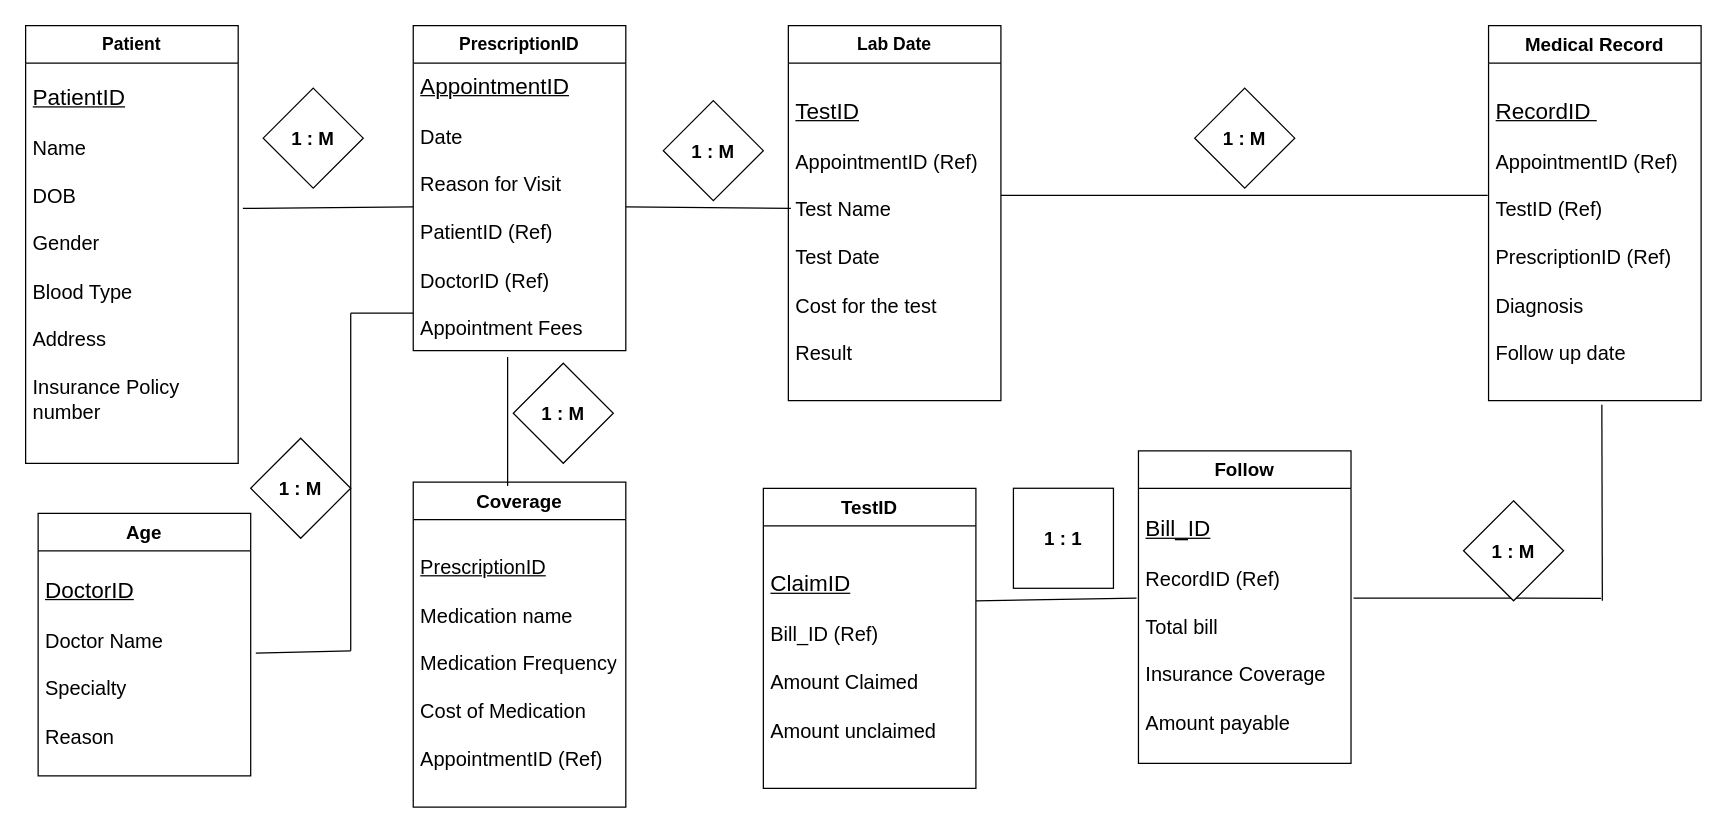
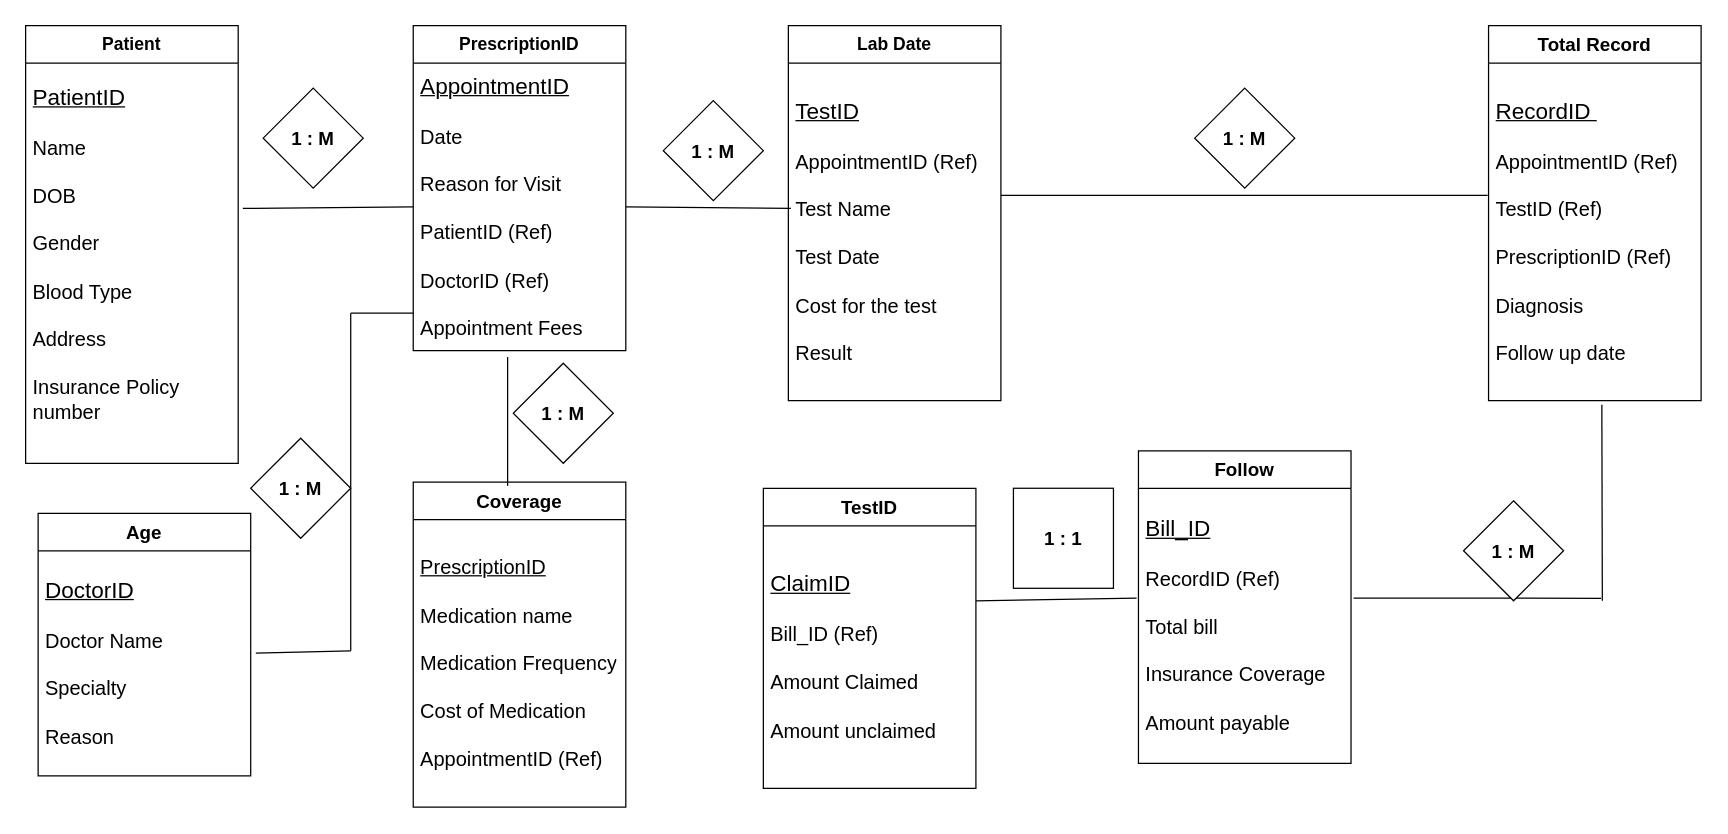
  <mxCell id="0" />
  <mxCell id="1" parent="0" />
  <mxCell id="2" value="&lt;b&gt;&lt;font style=&quot;font-size: 14px;&quot;&gt;Patient&lt;/font&gt;&lt;/b&gt;" style="swimlane;fontStyle=0;childLayout=stackLayout;horizontal=1;startSize=30;horizontalStack=0;resizeParent=1;resizeParentMax=0;resizeLast=0;collapsible=1;marginBottom=0;whiteSpace=wrap;html=1;" parent="1" vertex="1"><mxGeometry x="20" y="20" width="170" height="350" as="geometry" /></mxCell>
  <mxCell id="3" value="&lt;font style=&quot;font-size: 18px;&quot;&gt;&lt;u style=&quot;&quot;&gt;PatientID&lt;/u&gt;&lt;/font&gt;&lt;div&gt;&lt;font size=&quot;3&quot;&gt;&lt;br&gt;&lt;/font&gt;&lt;/div&gt;&lt;div&gt;&lt;font size=&quot;3&quot;&gt;Name&lt;/font&gt;&lt;/div&gt;&lt;div&gt;&lt;font size=&quot;3&quot;&gt;&lt;br&gt;&lt;/font&gt;&lt;/div&gt;&lt;div&gt;&lt;font size=&quot;3&quot;&gt;DOB&lt;/font&gt;&lt;/div&gt;&lt;div&gt;&lt;font size=&quot;3&quot;&gt;&lt;br&gt;&lt;/font&gt;&lt;/div&gt;&lt;div&gt;&lt;font size=&quot;3&quot;&gt;Gender&lt;/font&gt;&lt;/div&gt;&lt;div&gt;&lt;font size=&quot;3&quot;&gt;&lt;br&gt;&lt;/font&gt;&lt;/div&gt;&lt;div&gt;&lt;font size=&quot;3&quot;&gt;Blood Type&lt;/font&gt;&lt;/div&gt;&lt;div&gt;&lt;font size=&quot;3&quot;&gt;&lt;br&gt;&lt;/font&gt;&lt;/div&gt;&lt;div&gt;&lt;font size=&quot;3&quot;&gt;Address&lt;/font&gt;&lt;/div&gt;&lt;div&gt;&lt;font size=&quot;3&quot;&gt;&lt;br&gt;&lt;/font&gt;&lt;/div&gt;&lt;div&gt;&lt;font size=&quot;3&quot;&gt;Insurance Policy number&lt;/font&gt;&lt;/div&gt;&lt;div&gt;&lt;u&gt;&lt;br&gt;&lt;/u&gt;&lt;/div&gt;" style="text;strokeColor=none;fillColor=none;align=left;verticalAlign=middle;spacingLeft=4;spacingRight=4;overflow=hidden;points=[[0,0.5],[1,0.5]];portConstraint=eastwest;rotatable=0;whiteSpace=wrap;html=1;" parent="2" vertex="1"><mxGeometry y="30" width="170" height="320" as="geometry" /></mxCell>
  <mxCell id="4" value="&lt;b&gt;&lt;font style=&quot;font-size: 15px;&quot;&gt;Age&lt;/font&gt;&lt;/b&gt;" style="swimlane;fontStyle=0;childLayout=stackLayout;horizontal=1;startSize=30;horizontalStack=0;resizeParent=1;resizeParentMax=0;resizeLast=0;collapsible=1;marginBottom=0;whiteSpace=wrap;html=1;" parent="1" vertex="1"><mxGeometry x="30" y="410" width="170" height="210" as="geometry" /></mxCell>
  <mxCell id="5" value="&lt;div&gt;&lt;u&gt;&lt;font style=&quot;font-size: 18px;&quot;&gt;DoctorID&lt;/font&gt;&lt;/u&gt;&lt;/div&gt;&lt;div&gt;&lt;u&gt;&lt;font size=&quot;3&quot;&gt;&lt;br&gt;&lt;/font&gt;&lt;/u&gt;&lt;/div&gt;&lt;div&gt;&lt;font size=&quot;3&quot;&gt;Doctor Name&lt;/font&gt;&lt;/div&gt;&lt;div&gt;&lt;font size=&quot;3&quot;&gt;&lt;br&gt;&lt;/font&gt;&lt;/div&gt;&lt;div&gt;&lt;font size=&quot;3&quot;&gt;Specialty&lt;/font&gt;&lt;/div&gt;&lt;div&gt;&lt;font size=&quot;3&quot;&gt;&lt;br&gt;&lt;/font&gt;&lt;/div&gt;&lt;div&gt;&lt;font size=&quot;3&quot;&gt;Reason&lt;/font&gt;&lt;/div&gt;" style="text;strokeColor=none;fillColor=none;align=left;verticalAlign=middle;spacingLeft=4;spacingRight=4;overflow=hidden;points=[[0,0.5],[1,0.5]];portConstraint=eastwest;rotatable=0;whiteSpace=wrap;html=1;" parent="4" vertex="1"><mxGeometry y="30" width="170" height="180" as="geometry" /></mxCell>
  <mxCell id="6" value="&lt;b&gt;&lt;font style=&quot;font-size: 14px;&quot;&gt;PrescriptionID&lt;/font&gt;&lt;/b&gt;" style="swimlane;fontStyle=0;childLayout=stackLayout;horizontal=1;startSize=30;horizontalStack=0;resizeParent=1;resizeParentMax=0;resizeLast=0;collapsible=1;marginBottom=0;whiteSpace=wrap;html=1;" parent="1" vertex="1"><mxGeometry x="330" y="20" width="170" height="260" as="geometry" /></mxCell>
  <mxCell id="7" value="&lt;div&gt;&lt;u&gt;&lt;font style=&quot;font-size: 18px;&quot;&gt;AppointmentID&lt;/font&gt;&lt;/u&gt;&lt;/div&gt;&lt;div&gt;&lt;u&gt;&lt;font size=&quot;3&quot; style=&quot;&quot;&gt;&lt;br&gt;&lt;/font&gt;&lt;/u&gt;&lt;/div&gt;&lt;div&gt;&lt;font size=&quot;3&quot; style=&quot;&quot;&gt;Date&lt;/font&gt;&lt;/div&gt;&lt;div&gt;&lt;font size=&quot;3&quot; style=&quot;&quot;&gt;&lt;br&gt;&lt;/font&gt;&lt;/div&gt;&lt;div&gt;&lt;font size=&quot;3&quot;&gt;Reason for Visit&lt;/font&gt;&lt;/div&gt;&lt;div&gt;&lt;font size=&quot;3&quot;&gt;&lt;br&gt;&lt;/font&gt;&lt;/div&gt;&lt;div&gt;&lt;font size=&quot;3&quot;&gt;PatientID (Ref)&lt;/font&gt;&lt;/div&gt;&lt;div&gt;&lt;font size=&quot;3&quot;&gt;&lt;br&gt;&lt;/font&gt;&lt;/div&gt;&lt;div&gt;&lt;font size=&quot;3&quot;&gt;DoctorID&amp;nbsp;&lt;/font&gt;&lt;span style=&quot;font-size: medium; background-color: initial;&quot;&gt;(Ref)&lt;/span&gt;&lt;/div&gt;&lt;div&gt;&lt;font size=&quot;3&quot;&gt;&lt;br&gt;&lt;/font&gt;&lt;/div&gt;&lt;div&gt;&lt;font size=&quot;3&quot;&gt;Appointment Fees&lt;/font&gt;&lt;/div&gt;" style="text;strokeColor=none;fillColor=none;align=left;verticalAlign=middle;spacingLeft=4;spacingRight=4;overflow=hidden;points=[[0,0.5],[1,0.5]];portConstraint=eastwest;rotatable=0;whiteSpace=wrap;html=1;" parent="6" vertex="1"><mxGeometry y="30" width="170" height="230" as="geometry" /></mxCell>
  <mxCell id="8" value="&lt;b&gt;&lt;font style=&quot;font-size: 14px;&quot;&gt;Lab Date&lt;/font&gt;&lt;/b&gt;" style="swimlane;fontStyle=0;childLayout=stackLayout;horizontal=1;startSize=30;horizontalStack=0;resizeParent=1;resizeParentMax=0;resizeLast=0;collapsible=1;marginBottom=0;whiteSpace=wrap;html=1;" parent="1" vertex="1"><mxGeometry x="630" y="20" width="170" height="300" as="geometry" /></mxCell>
  <mxCell id="9" value="&lt;div&gt;&lt;u&gt;&lt;font style=&quot;font-size: 18px;&quot;&gt;TestID&lt;/font&gt;&lt;/u&gt;&lt;/div&gt;&lt;div&gt;&lt;u&gt;&lt;font size=&quot;3&quot;&gt;&lt;br&gt;&lt;/font&gt;&lt;/u&gt;&lt;/div&gt;&lt;div&gt;&lt;font size=&quot;3&quot;&gt;AppointmentID&amp;nbsp;&lt;/font&gt;&lt;span style=&quot;font-size: medium; background-color: initial;&quot;&gt;(Ref)&lt;/span&gt;&lt;/div&gt;&lt;div&gt;&lt;font size=&quot;3&quot;&gt;&lt;br&gt;&lt;/font&gt;&lt;/div&gt;&lt;div&gt;&lt;font size=&quot;3&quot;&gt;Test Name&lt;/font&gt;&lt;/div&gt;&lt;div&gt;&lt;font size=&quot;3&quot;&gt;&lt;br&gt;&lt;/font&gt;&lt;/div&gt;&lt;div&gt;&lt;font size=&quot;3&quot;&gt;Test Date&lt;span style=&quot;white-space: pre;&quot;&gt;&#09;&lt;/span&gt;&lt;/font&gt;&lt;/div&gt;&lt;div&gt;&lt;font size=&quot;3&quot;&gt;&lt;br&gt;&lt;/font&gt;&lt;/div&gt;&lt;div&gt;&lt;font size=&quot;3&quot;&gt;Cost for the test&lt;/font&gt;&lt;/div&gt;&lt;div&gt;&lt;font size=&quot;3&quot;&gt;&lt;br&gt;&lt;/font&gt;&lt;/div&gt;&lt;div&gt;&lt;font size=&quot;3&quot;&gt;Result&lt;/font&gt;&lt;/div&gt;" style="text;strokeColor=none;fillColor=none;align=left;verticalAlign=middle;spacingLeft=4;spacingRight=4;overflow=hidden;points=[[0,0.5],[1,0.5]];portConstraint=eastwest;rotatable=0;whiteSpace=wrap;html=1;" parent="8" vertex="1"><mxGeometry y="30" width="170" height="270" as="geometry" /></mxCell>
  <mxCell id="10" value="&lt;font style=&quot;font-size: 15px;&quot;&gt;&lt;b&gt;Coverage&lt;/b&gt;&lt;/font&gt;" style="swimlane;fontStyle=0;childLayout=stackLayout;horizontal=1;startSize=30;horizontalStack=0;resizeParent=1;resizeParentMax=0;resizeLast=0;collapsible=1;marginBottom=0;whiteSpace=wrap;html=1;" parent="1" vertex="1"><mxGeometry x="330" y="385" width="170" height="260" as="geometry" /></mxCell>
  <mxCell id="11" value="&lt;div&gt;&lt;u&gt;&lt;font style=&quot;font-size: 16px;&quot;&gt;PrescriptionID&lt;/font&gt;&lt;/u&gt;&lt;/div&gt;&lt;div&gt;&lt;u&gt;&lt;font size=&quot;3&quot;&gt;&lt;br&gt;&lt;/font&gt;&lt;/u&gt;&lt;/div&gt;&lt;div&gt;&lt;font size=&quot;3&quot;&gt;Medication name&lt;/font&gt;&lt;/div&gt;&lt;div&gt;&lt;font size=&quot;3&quot;&gt;&lt;br&gt;&lt;/font&gt;&lt;/div&gt;&lt;div&gt;&lt;font size=&quot;3&quot;&gt;Medication Frequency&lt;/font&gt;&lt;/div&gt;&lt;div&gt;&lt;font size=&quot;3&quot;&gt;&lt;br&gt;&lt;/font&gt;&lt;/div&gt;&lt;div&gt;&lt;font size=&quot;3&quot;&gt;Cost of Medication&lt;/font&gt;&lt;/div&gt;&lt;div&gt;&lt;font size=&quot;3&quot;&gt;&lt;br&gt;&lt;/font&gt;&lt;/div&gt;&lt;div&gt;&lt;font size=&quot;3&quot;&gt;AppointmentID&amp;nbsp;&lt;/font&gt;&lt;span style=&quot;font-size: medium; background-color: initial;&quot;&gt;(Ref)&lt;/span&gt;&lt;/div&gt;" style="text;strokeColor=none;fillColor=none;align=left;verticalAlign=middle;spacingLeft=4;spacingRight=4;overflow=hidden;points=[[0,0.5],[1,0.5]];portConstraint=eastwest;rotatable=0;whiteSpace=wrap;html=1;" parent="10" vertex="1"><mxGeometry y="30" width="170" height="230" as="geometry" /></mxCell>
  <mxCell id="12" value="&lt;b&gt;&lt;font style=&quot;font-size: 15px;&quot;&gt;TestID&lt;/font&gt;&lt;/b&gt;" style="swimlane;fontStyle=0;childLayout=stackLayout;horizontal=1;startSize=30;horizontalStack=0;resizeParent=1;resizeParentMax=0;resizeLast=0;collapsible=1;marginBottom=0;whiteSpace=wrap;html=1;" parent="1" vertex="1"><mxGeometry x="610" y="390" width="170" height="240" as="geometry" /></mxCell>
  <mxCell id="13" value="&lt;div&gt;&lt;u&gt;&lt;font style=&quot;font-size: 18px;&quot;&gt;ClaimID&lt;/font&gt;&lt;/u&gt;&lt;/div&gt;&lt;div&gt;&lt;u&gt;&lt;font size=&quot;3&quot;&gt;&lt;br&gt;&lt;/font&gt;&lt;/u&gt;&lt;/div&gt;&lt;div&gt;&lt;font size=&quot;3&quot;&gt;Bill_ID&amp;nbsp;&lt;/font&gt;&lt;span style=&quot;font-size: medium; background-color: initial;&quot;&gt;(Ref)&lt;/span&gt;&lt;/div&gt;&lt;div&gt;&lt;font size=&quot;3&quot;&gt;&lt;br&gt;&lt;/font&gt;&lt;/div&gt;&lt;div&gt;&lt;font size=&quot;3&quot;&gt;Amount Claimed&lt;/font&gt;&lt;/div&gt;&lt;div&gt;&lt;font size=&quot;3&quot;&gt;&lt;br&gt;&lt;/font&gt;&lt;/div&gt;&lt;div&gt;&lt;font size=&quot;3&quot;&gt;Amount unclaimed&lt;/font&gt;&lt;/div&gt;" style="text;strokeColor=none;fillColor=none;align=left;verticalAlign=middle;spacingLeft=4;spacingRight=4;overflow=hidden;points=[[0,0.5],[1,0.5]];portConstraint=eastwest;rotatable=0;whiteSpace=wrap;html=1;" parent="12" vertex="1"><mxGeometry y="30" width="170" height="210" as="geometry" /></mxCell>
- <mxCell id="14" value="&lt;b&gt;&lt;font style=&quot;font-size: 15px;&quot;&gt;Medical Record&lt;/font&gt;&lt;/b&gt;" style="swimlane;fontStyle=0;childLayout=stackLayout;horizontal=1;startSize=30;horizontalStack=0;resizeParent=1;resizeParentMax=0;resizeLast=0;collapsible=1;marginBottom=0;whiteSpace=wrap;html=1;" parent="1" vertex="1"><mxGeometry x="1190" y="20" width="170" height="300" as="geometry" /></mxCell>
+ <mxCell id="14" value="&lt;b&gt;&lt;font style=&quot;font-size: 15px;&quot;&gt;Total Record&lt;/font&gt;&lt;/b&gt;" style="swimlane;fontStyle=0;childLayout=stackLayout;horizontal=1;startSize=30;horizontalStack=0;resizeParent=1;resizeParentMax=0;resizeLast=0;collapsible=1;marginBottom=0;whiteSpace=wrap;html=1;" parent="1" vertex="1"><mxGeometry x="1190" y="20" width="170" height="300" as="geometry" /></mxCell>
  <mxCell id="15" value="&lt;div&gt;&lt;u&gt;&lt;font style=&quot;font-size: 18px;&quot;&gt;RecordID&amp;nbsp;&lt;/font&gt;&lt;/u&gt;&lt;/div&gt;&lt;div&gt;&lt;u&gt;&lt;font size=&quot;3&quot;&gt;&lt;br&gt;&lt;/font&gt;&lt;/u&gt;&lt;/div&gt;&lt;div&gt;&lt;font size=&quot;3&quot;&gt;AppointmentID&amp;nbsp;&lt;/font&gt;&lt;span style=&quot;font-size: medium; background-color: initial;&quot;&gt;(Ref)&lt;/span&gt;&lt;/div&gt;&lt;div&gt;&lt;font size=&quot;3&quot;&gt;&lt;br&gt;&lt;/font&gt;&lt;/div&gt;&lt;div&gt;&lt;font size=&quot;3&quot;&gt;TestID&amp;nbsp;&lt;/font&gt;&lt;span style=&quot;font-size: medium; background-color: initial;&quot;&gt;(Ref)&lt;/span&gt;&lt;/div&gt;&lt;div&gt;&lt;font size=&quot;3&quot;&gt;&lt;br&gt;&lt;/font&gt;&lt;/div&gt;&lt;div&gt;&lt;font size=&quot;3&quot;&gt;PrescriptionID&amp;nbsp;&lt;/font&gt;&lt;span style=&quot;font-size: medium; background-color: initial;&quot;&gt;(Ref)&lt;/span&gt;&lt;/div&gt;&lt;div&gt;&lt;font size=&quot;3&quot;&gt;&lt;br&gt;&lt;/font&gt;&lt;/div&gt;&lt;div&gt;&lt;font size=&quot;3&quot;&gt;Diagnosis&lt;/font&gt;&lt;/div&gt;&lt;div&gt;&lt;font size=&quot;3&quot;&gt;&lt;br&gt;&lt;/font&gt;&lt;/div&gt;&lt;div&gt;&lt;font size=&quot;3&quot;&gt;Follow up date&lt;/font&gt;&lt;/div&gt;" style="text;strokeColor=none;fillColor=none;align=left;verticalAlign=middle;spacingLeft=4;spacingRight=4;overflow=hidden;points=[[0,0.5],[1,0.5]];portConstraint=eastwest;rotatable=0;whiteSpace=wrap;html=1;" parent="14" vertex="1"><mxGeometry y="30" width="170" height="270" as="geometry" /></mxCell>
  <mxCell id="16" value="&lt;font style=&quot;font-size: 15px;&quot;&gt;&lt;b&gt;Follow&lt;/b&gt;&lt;/font&gt;" style="swimlane;fontStyle=0;childLayout=stackLayout;horizontal=1;startSize=30;horizontalStack=0;resizeParent=1;resizeParentMax=0;resizeLast=0;collapsible=1;marginBottom=0;whiteSpace=wrap;html=1;" parent="1" vertex="1"><mxGeometry x="910" y="360" width="170" height="250" as="geometry" /></mxCell>
  <mxCell id="17" value="&lt;div&gt;&lt;u&gt;&lt;font style=&quot;font-size: 18px;&quot;&gt;Bill_ID&lt;/font&gt;&lt;/u&gt;&lt;/div&gt;&lt;div&gt;&lt;u&gt;&lt;font size=&quot;3&quot;&gt;&lt;br&gt;&lt;/font&gt;&lt;/u&gt;&lt;/div&gt;&lt;div&gt;&lt;font size=&quot;3&quot;&gt;RecordID&amp;nbsp;&lt;/font&gt;&lt;span style=&quot;font-size: medium; background-color: initial;&quot;&gt;(Ref)&lt;/span&gt;&lt;/div&gt;&lt;div&gt;&lt;font size=&quot;3&quot;&gt;&lt;br&gt;&lt;/font&gt;&lt;/div&gt;&lt;div&gt;&lt;font size=&quot;3&quot;&gt;Total bill&lt;/font&gt;&lt;/div&gt;&lt;div&gt;&lt;font size=&quot;3&quot;&gt;&lt;br&gt;&lt;/font&gt;&lt;/div&gt;&lt;div&gt;&lt;font size=&quot;3&quot;&gt;Insurance Coverage&lt;/font&gt;&lt;/div&gt;&lt;div&gt;&lt;font size=&quot;3&quot;&gt;&lt;br&gt;&lt;/font&gt;&lt;/div&gt;&lt;div&gt;&lt;font size=&quot;3&quot;&gt;Amount payable&lt;span style=&quot;white-space: pre;&quot;&gt;&#09;&lt;/span&gt;&lt;/font&gt;&lt;/div&gt;" style="text;strokeColor=none;fillColor=none;align=left;verticalAlign=middle;spacingLeft=4;spacingRight=4;overflow=hidden;points=[[0,0.5],[1,0.5]];portConstraint=eastwest;rotatable=0;whiteSpace=wrap;html=1;" parent="16" vertex="1"><mxGeometry y="30" width="170" height="220" as="geometry" /></mxCell>
  <mxCell id="18" value="" style="endArrow=none;html=1;rounded=0;exitX=1.022;exitY=0.363;exitDx=0;exitDy=0;exitPerimeter=0;entryX=0;entryY=0.5;entryDx=0;entryDy=0;" parent="1" source="3" target="7" edge="1"><mxGeometry width="50" height="50" relative="1" as="geometry"><mxPoint x="600" y="310" as="sourcePoint" /><mxPoint x="650" y="260" as="targetPoint" /></mxGeometry></mxCell>
  <mxCell id="19" value="" style="endArrow=none;html=1;rounded=0;exitX=1;exitY=0.5;exitDx=0;exitDy=0;entryX=0.012;entryY=0.43;entryDx=0;entryDy=0;entryPerimeter=0;" parent="1" source="7" target="9" edge="1"><mxGeometry width="50" height="50" relative="1" as="geometry"><mxPoint x="560" y="150" as="sourcePoint" /><mxPoint x="626" y="166" as="targetPoint" /></mxGeometry></mxCell>
  <mxCell id="20" value="" style="endArrow=none;html=1;rounded=0;exitX=0.444;exitY=1.022;exitDx=0;exitDy=0;exitPerimeter=0;entryX=0.444;entryY=0.012;entryDx=0;entryDy=0;entryPerimeter=0;" parent="1" source="7" target="10" edge="1"><mxGeometry width="50" height="50" relative="1" as="geometry"><mxPoint x="820" y="140" as="sourcePoint" /><mxPoint x="953" y="141" as="targetPoint" /></mxGeometry></mxCell>
  <mxCell id="21" value="" style="endArrow=none;html=1;rounded=0;entryX=-0.004;entryY=0.392;entryDx=0;entryDy=0;entryPerimeter=0;exitX=1;exitY=0.392;exitDx=0;exitDy=0;exitPerimeter=0;" parent="1" source="9" target="15" edge="1"><mxGeometry width="50" height="50" relative="1" as="geometry"><mxPoint x="1130" y="140" as="sourcePoint" /><mxPoint x="1180" y="150" as="targetPoint" /></mxGeometry></mxCell>
  <mxCell id="22" value="" style="endArrow=none;html=1;rounded=0;entryX=0.533;entryY=1.012;entryDx=0;entryDy=0;entryPerimeter=0;" parent="1" target="15" edge="1"><mxGeometry width="50" height="50" relative="1" as="geometry"><mxPoint x="1281" y="480" as="sourcePoint" /><mxPoint x="730" y="260" as="targetPoint" /></mxGeometry></mxCell>
  <mxCell id="23" value="" style="endArrow=none;html=1;rounded=0;exitX=1.012;exitY=0.399;exitDx=0;exitDy=0;exitPerimeter=0;" parent="1" source="17" edge="1"><mxGeometry width="50" height="50" relative="1" as="geometry"><mxPoint x="1190" y="440" as="sourcePoint" /><mxPoint x="1280" y="478" as="targetPoint" /></mxGeometry></mxCell>
  <mxCell id="24" value="" style="endArrow=none;html=1;rounded=0;entryX=-0.009;entryY=0.399;entryDx=0;entryDy=0;entryPerimeter=0;exitX=1;exitY=0.286;exitDx=0;exitDy=0;exitPerimeter=0;" parent="1" source="13" target="17" edge="1"><mxGeometry width="50" height="50" relative="1" as="geometry"><mxPoint x="800" y="478" as="sourcePoint" /><mxPoint x="993" y="441" as="targetPoint" /></mxGeometry></mxCell>
  <mxCell id="25" value="&lt;b&gt;&lt;font style=&quot;font-size: 15px;&quot;&gt;1 : M&lt;/font&gt;&lt;/b&gt;" style="rhombus;whiteSpace=wrap;html=1;" parent="1" vertex="1"><mxGeometry x="210" y="70" width="80" height="80" as="geometry" /></mxCell>
  <mxCell id="26" value="&lt;b&gt;&lt;font style=&quot;font-size: 15px;&quot;&gt;1 : M&lt;/font&gt;&lt;/b&gt;" style="rhombus;whiteSpace=wrap;html=1;" parent="1" vertex="1"><mxGeometry x="530" y="80" width="80" height="80" as="geometry" /></mxCell>
  <mxCell id="27" value="&lt;b&gt;&lt;font style=&quot;font-size: 15px;&quot;&gt;1 : M&lt;/font&gt;&lt;/b&gt;" style="rhombus;whiteSpace=wrap;html=1;" parent="1" vertex="1"><mxGeometry x="1170" y="400" width="80" height="80" as="geometry" /></mxCell>
  <mxCell id="28" value="&lt;b&gt;&lt;font style=&quot;font-size: 15px;&quot;&gt;1 : M&lt;/font&gt;&lt;/b&gt;" style="rhombus;whiteSpace=wrap;html=1;" parent="1" vertex="1"><mxGeometry x="955" y="70" width="80" height="80" as="geometry" /></mxCell>
  <mxCell id="29" value="&lt;b&gt;&lt;font style=&quot;font-size: 15px;&quot;&gt;1 : M&lt;/font&gt;&lt;/b&gt;" style="rhombus;whiteSpace=wrap;html=1;" parent="1" vertex="1"><mxGeometry x="410" y="290" width="80" height="80" as="geometry" /></mxCell>
  <mxCell id="30" value="" style="endArrow=none;html=1;rounded=0;exitX=1.024;exitY=0.455;exitDx=0;exitDy=0;exitPerimeter=0;" parent="1" source="5" edge="1"><mxGeometry width="50" height="50" relative="1" as="geometry"><mxPoint x="680" y="300" as="sourcePoint" /><mxPoint x="280" y="520" as="targetPoint" /></mxGeometry></mxCell>
  <mxCell id="31" value="" style="endArrow=none;html=1;rounded=0;" parent="1" edge="1"><mxGeometry width="50" height="50" relative="1" as="geometry"><mxPoint x="280" y="520" as="sourcePoint" /><mxPoint x="280" y="250" as="targetPoint" /></mxGeometry></mxCell>
  <mxCell id="32" value="" style="endArrow=none;html=1;rounded=0;" parent="1" edge="1"><mxGeometry width="50" height="50" relative="1" as="geometry"><mxPoint x="280" y="250" as="sourcePoint" /><mxPoint x="330" y="250" as="targetPoint" /></mxGeometry></mxCell>
  <mxCell id="33" value="&lt;b&gt;&lt;font style=&quot;font-size: 15px;&quot;&gt;1 : M&lt;/font&gt;&lt;/b&gt;" style="rhombus;whiteSpace=wrap;html=1;" parent="1" vertex="1"><mxGeometry x="200" y="350" width="80" height="80" as="geometry" /></mxCell>
  <mxCell id="34" value="&lt;b&gt;&lt;font style=&quot;font-size: 15px;&quot;&gt;1 : 1&lt;/font&gt;&lt;/b&gt;" style="whiteSpace=wrap;html=1;rounded=0;" parent="1" vertex="1"><mxGeometry x="810" y="390" width="80" height="80" as="geometry" /></mxCell>
